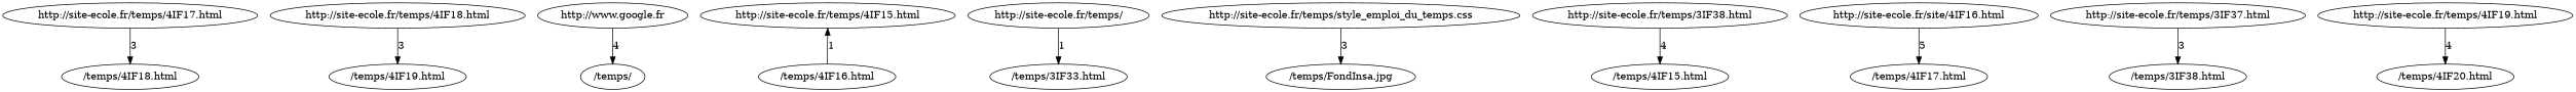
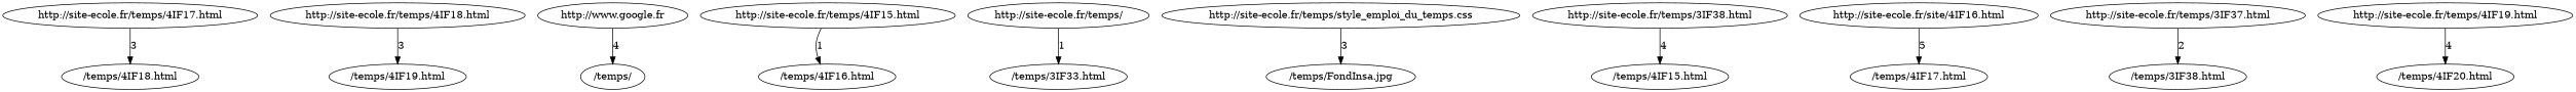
  digraph {
    n1 [label="/temps/4IF18.html"]
    n2 [label="http://site-ecole.fr/temps/4IF17.html"]
    n3 [label="/temps/4IF19.html"]
    n4 [label="http://www.google.fr"]
    n5 [label="/temps/"]
    n6 [label="http://site-ecole.fr/temps/4IF15.html"]
    n7 [label="/temps/4IF16.html"]
    n8 [label="/temps/3IF33.html"]
    n9 [label="http://site-ecole.fr/temps/style_emploi_du_temps.css"]
    n10 [label="/temps/FondInsa.jpg"]
    n11 [label="http://site-ecole.fr/temps/"]
    n12 [label="http://site-ecole.fr/temps/3IF38.html"]
    n13 [label="/temps/4IF15.html"]
    n14 [label="/temps/4IF17.html"]
    n15 [label="http://site-ecole.fr/site/4IF16.html"]
    n16 [label="http://site-ecole.fr/temps/3IF37.html"]
    n17 [label="/temps/3IF38.html"]
    n18 [label="http://site-ecole.fr/temps/4IF18.html"]
    n19 [label="http://site-ecole.fr/temps/4IF19.html"]
    n20 [label="/temps/4IF20.html"]
    n2 -> n1 [label=3]
    n4 -> n5 [label=4]
-   n7 -> n6 [label=1]
+   n6 -> n7 [label=1]
    n9 -> n10 [label=3]
    n11 -> n8 [label=1]
    n12 -> n13 [label=4]
    n15 -> n14 [label=5]
-   n16 -> n17 [label=3]
+   n16 -> n17 [label=2]
    n18 -> n3 [label=3]
    n19 -> n20 [label=4]
  }
